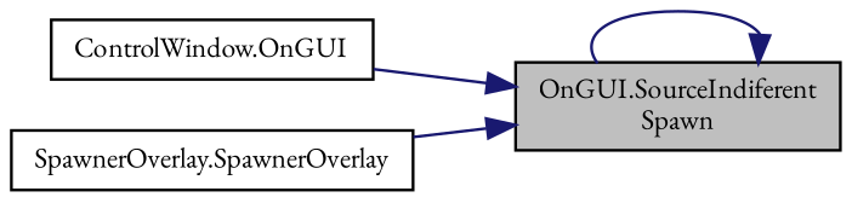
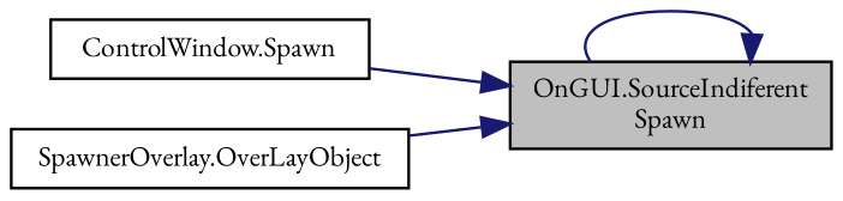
  digraph {
    fontname="EB Garamond"
    rankdir=RL
    node [color=black fillcolor=white fontname="EB Garamond" fontsize=10 shape=record style=filled]
    edge [color=midnightblue dir=back fontname="EB Garamond" fontsize=10 labelfontname=Helvetica labelfontsize=10 style=solid]
    n1 [fillcolor=grey75 fontcolor=black height=0.2 label="OnGUI.SourceIndiferent\lSpawn" width=0.4]
-   n2 [height=0.2 label="ControlWindow.OnGUI" width=0.4]
-   n3 [height=0.2 label="SpawnerOverlay.SpawnerOverlay" width=0.4]
+   n2 [height=0.2 label="ControlWindow.Spawn" width=0.4]
+   n3 [height=0.2 label="SpawnerOverlay.OverLayObject" width=0.4]
    n1 -> n1
    n1 -> n2
    n1 -> n3
  }
